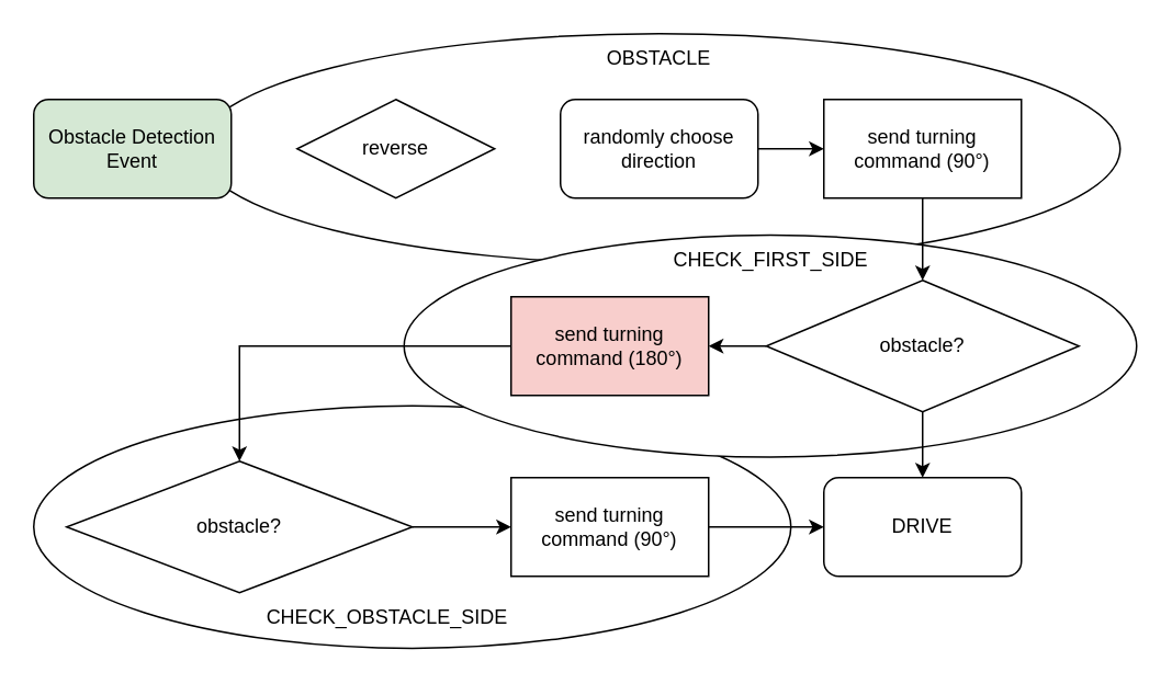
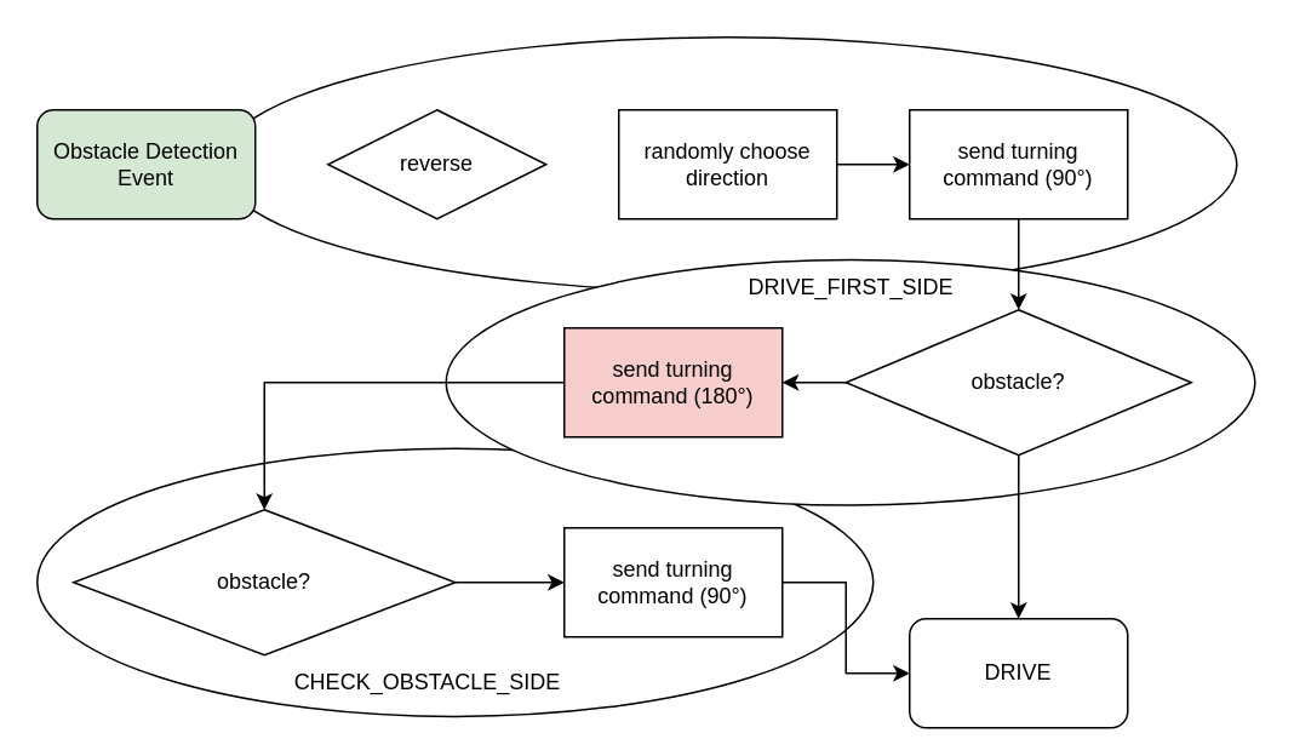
  <mxCell id="0" />
  <mxCell id="1" parent="0" />
  <mxCell id="2" value="" style="ellipse;whiteSpace=wrap;html=1;" vertex="1" parent="1"><mxGeometry x="20" y="246.25" width="460" height="147.5" as="geometry" /></mxCell>
  <mxCell id="3" value="" style="ellipse;whiteSpace=wrap;html=1;" vertex="1" parent="1"><mxGeometry x="120" y="20" width="560" height="140" as="geometry" /></mxCell>
  <mxCell id="4" value="" style="ellipse;whiteSpace=wrap;html=1;" vertex="1" parent="1"><mxGeometry x="245" y="142.5" width="445" height="135" as="geometry" /></mxCell>
  <mxCell id="5" value="Obstacle Detection Event" style="rounded=1;whiteSpace=wrap;html=1;fillColor=#d5e8d4;" vertex="1" parent="1"><mxGeometry x="20" y="60" width="120" height="60" as="geometry" /></mxCell>
  <mxCell id="6" value="reverse" style="rhombus;whiteSpace=wrap;html=1;" vertex="1" parent="1"><mxGeometry x="180" y="60" width="120" height="60" as="geometry" /></mxCell>
  <mxCell id="7" style="edgeStyle=orthogonalEdgeStyle;rounded=0;orthogonalLoop=1;jettySize=auto;html=1;entryX=0;entryY=0.5;entryDx=0;entryDy=0;" edge="1" parent="1" source="8" target="10"><mxGeometry relative="1" as="geometry" /></mxCell>
- <mxCell id="8" value="randomly choose direction" style="whiteSpace=wrap;html=1;rounded=1;" vertex="1" parent="1"><mxGeometry x="340" y="60" width="120" height="60" as="geometry" /></mxCell>
+ <mxCell id="8" value="randomly choose direction" style="rounded=0;whiteSpace=wrap;html=1;" vertex="1" parent="1"><mxGeometry x="340" y="60" width="120" height="60" as="geometry" /></mxCell>
  <mxCell id="9" style="edgeStyle=orthogonalEdgeStyle;rounded=0;orthogonalLoop=1;jettySize=auto;html=1;entryX=0.5;entryY=0;entryDx=0;entryDy=0;" edge="1" parent="1" source="10" target="18"><mxGeometry relative="1" as="geometry" /></mxCell>
  <mxCell id="10" value="send turning command (90°)" style="rounded=0;whiteSpace=wrap;html=1;" vertex="1" parent="1"><mxGeometry x="500" y="60" width="120" height="60" as="geometry" /></mxCell>
  <mxCell id="11" style="edgeStyle=orthogonalEdgeStyle;rounded=0;orthogonalLoop=1;jettySize=auto;html=1;" edge="1" parent="1" source="12" target="15"><mxGeometry relative="1" as="geometry" /></mxCell>
  <mxCell id="12" value="send turning command (180°)" style="rounded=0;whiteSpace=wrap;html=1;fillColor=#f8cecc;" vertex="1" parent="1"><mxGeometry x="310" y="180" width="120" height="60" as="geometry" /></mxCell>
- <mxCell id="13" value="DRIVE" style="rounded=1;whiteSpace=wrap;html=1;" vertex="1" parent="1"><mxGeometry x="500" y="290" width="120" height="60" as="geometry" /></mxCell>
+ <mxCell id="13" value="DRIVE" style="rounded=1;whiteSpace=wrap;html=1;" vertex="1" parent="1"><mxGeometry x="500" y="340" width="120" height="60" as="geometry" /></mxCell>
  <mxCell id="14" style="edgeStyle=orthogonalEdgeStyle;rounded=0;orthogonalLoop=1;jettySize=auto;html=1;entryX=0;entryY=0.5;entryDx=0;entryDy=0;" edge="1" parent="1" source="15" target="17"><mxGeometry relative="1" as="geometry" /></mxCell>
  <mxCell id="15" value="obstacle?" style="rhombus;whiteSpace=wrap;html=1;" vertex="1" parent="1"><mxGeometry x="40" y="280" width="210" height="80" as="geometry" /></mxCell>
  <mxCell id="16" style="edgeStyle=orthogonalEdgeStyle;rounded=0;orthogonalLoop=1;jettySize=auto;html=1;entryX=0;entryY=0.5;entryDx=0;entryDy=0;" edge="1" parent="1" source="17" target="13"><mxGeometry relative="1" as="geometry" /></mxCell>
  <mxCell id="17" value="send turning command (90°)" style="rounded=0;whiteSpace=wrap;html=1;" vertex="1" parent="1"><mxGeometry x="310" y="290" width="120" height="60" as="geometry" /></mxCell>
  <mxCell id="18" value="obstacle?" style="rhombus;whiteSpace=wrap;html=1;" vertex="1" parent="1"><mxGeometry x="465" y="170" width="190" height="80" as="geometry" /></mxCell>
  <mxCell id="19" value="" style="endArrow=classic;html=1;rounded=0;entryX=1;entryY=0.5;entryDx=0;entryDy=0;exitX=0;exitY=0.5;exitDx=0;exitDy=0;" edge="1" parent="1" source="18" target="12"><mxGeometry width="50" height="50" relative="1" as="geometry"><mxPoint x="70" y="210" as="sourcePoint" /><mxPoint x="120" y="160" as="targetPoint" /></mxGeometry></mxCell>
  <mxCell id="20" value="" style="endArrow=classic;html=1;rounded=0;exitX=0.5;exitY=1;exitDx=0;exitDy=0;entryX=0.5;entryY=0;entryDx=0;entryDy=0;" edge="1" parent="1" source="18" target="13"><mxGeometry width="50" height="50" relative="1" as="geometry"><mxPoint x="70" y="230" as="sourcePoint" /><mxPoint x="120" y="180" as="targetPoint" /></mxGeometry></mxCell>
- <mxCell id="21" value="OBSTACLE" style="text;html=1;align=center;verticalAlign=middle;whiteSpace=wrap;rounded=0;" vertex="1" parent="1"><mxGeometry x="355" y="20" width="90" height="30" as="geometry" /></mxCell>
- <mxCell id="22" value="CHECK_FIRST_SIDE" style="text;html=1;align=center;verticalAlign=middle;whiteSpace=wrap;rounded=0;" vertex="1" parent="1"><mxGeometry x="402.5" y="142.5" width="130" height="30" as="geometry" /></mxCell>
+ <mxCell id="22" value="DRIVE_FIRST_SIDE" style="text;html=1;align=center;verticalAlign=middle;whiteSpace=wrap;rounded=0;" vertex="1" parent="1"><mxGeometry x="402.5" y="142.5" width="130" height="30" as="geometry" /></mxCell>
  <mxCell id="23" value="CHECK_OBSTACLE_SIDE" style="text;html=1;align=center;verticalAlign=middle;whiteSpace=wrap;rounded=0;" vertex="1" parent="1"><mxGeometry x="160" y="360" width="150" height="30" as="geometry" /></mxCell>
